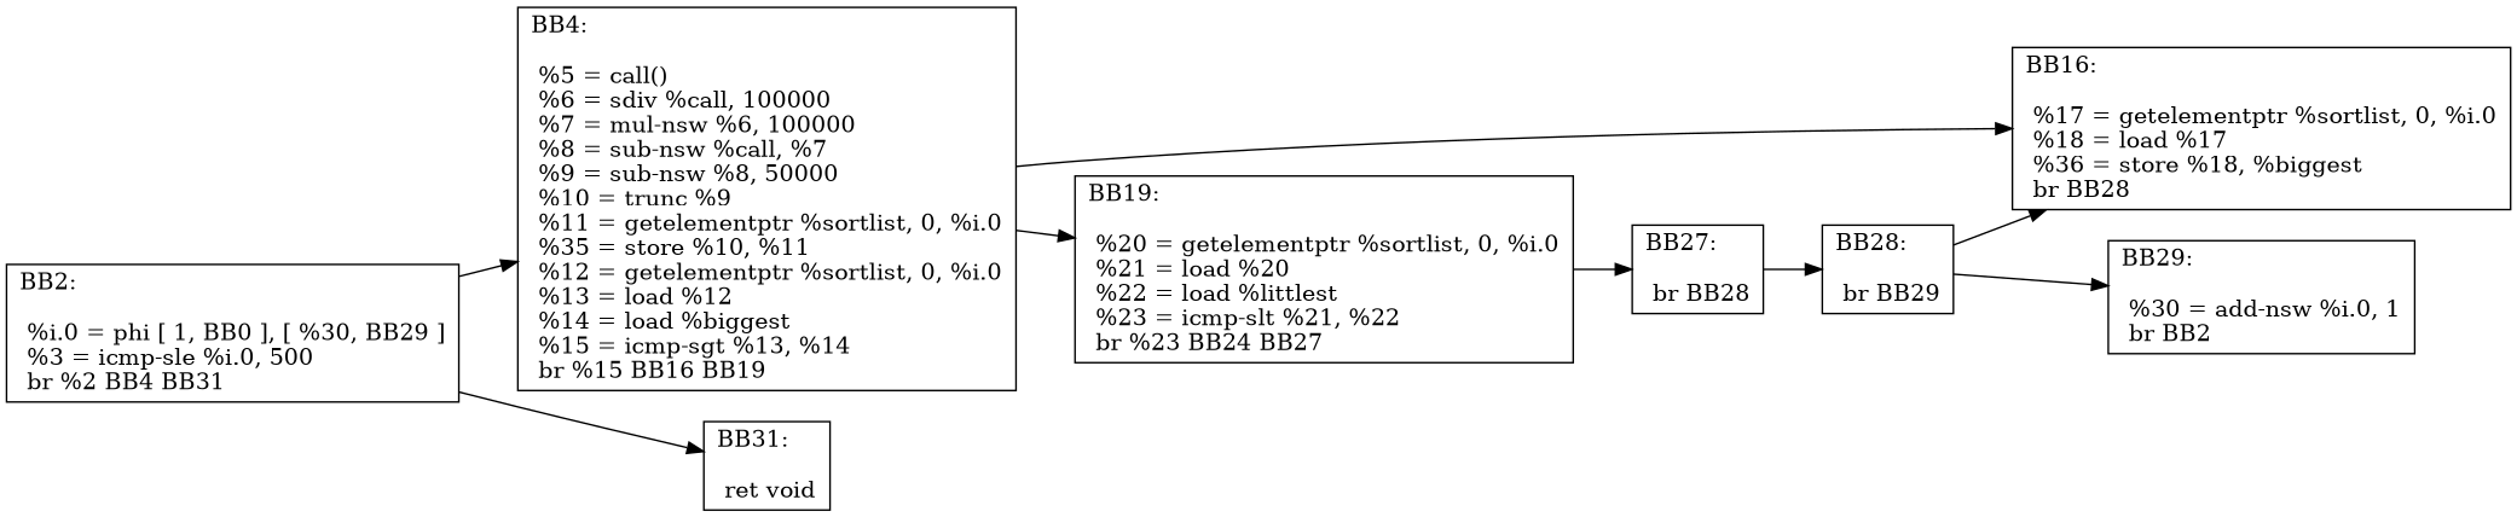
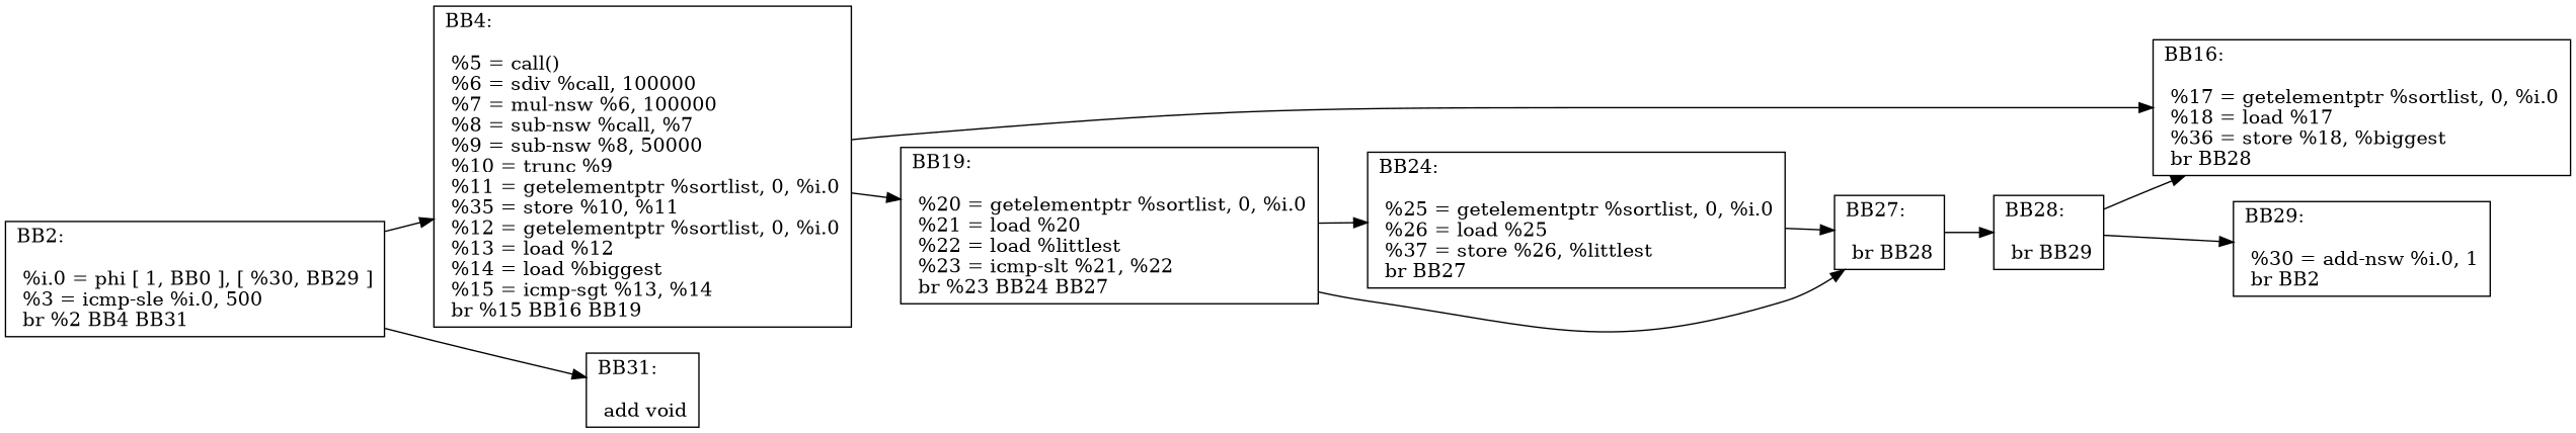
  digraph {
    rankdir=LR
    node [shape=record]
    n1 [label="{BB2:\l\l  %i.0 = phi [ 1, BB0 ], [  %30, BB29 ]\l %3 = icmp-sle %i.0,  500\l br %2 BB4 BB31\l}"]
    n2 [label="{BB4:\l\l  %5 = call()\l %6 = sdiv %call,  100000\l %7 = mul-nsw %6,  100000\l %8 = sub-nsw %call,  %7\l %9 = sub-nsw %8,  50000\l %10 = trunc %9\l %11 = getelementptr %sortlist,  0,  %i.0\l %35 = store %10,  %11\l %12 = getelementptr %sortlist,  0,  %i.0\l %13 = load %12\l %14 = load %biggest\l %15 = icmp-sgt %13,  %14\l br %15 BB16 BB19\l}"]
-   n3 [label="{BB31:\l\l  ret void\l}"]
+   n3 [label="{BB31:\l\l  add void\l}"]
    n4 [label="{BB16:\l\l  %17 = getelementptr %sortlist,  0,  %i.0\l %18 = load %17\l %36 = store %18,  %biggest\l br  BB28\l}"]
    n5 [label="{BB19:\l\l  %20 = getelementptr %sortlist,  0,  %i.0\l %21 = load %20\l %22 = load %littlest\l %23 = icmp-slt %21,  %22\l br %23 BB24 BB27\l}"]
+   n6 [label="{BB24:\l\l  %25 = getelementptr %sortlist,  0,  %i.0\l %26 = load %25\l %37 = store %26,  %littlest\l br  BB27\l}"]
    n7 [label="{BB27:\l\l  br  BB28\l}"]
    n8 [label="{BB28:\l\l  br  BB29\l}"]
    n9 [label="{BB29:\l\l  %30 = add-nsw %i.0,  1\l br  BB2\l}"]
    n1 -> n2
    n1 -> n3
    n2 -> n4
    n2 -> n5
+   n5 -> n6
    n5 -> n7
+   n6 -> n7
    n7 -> n8
    n8 -> n4
    n8 -> n9
  }
